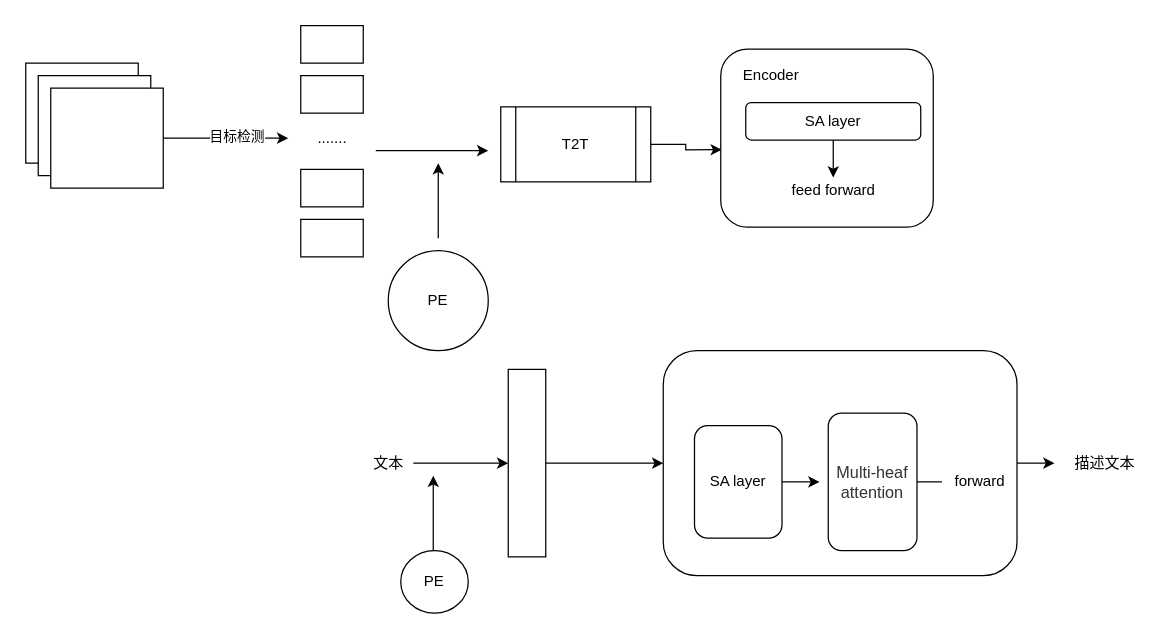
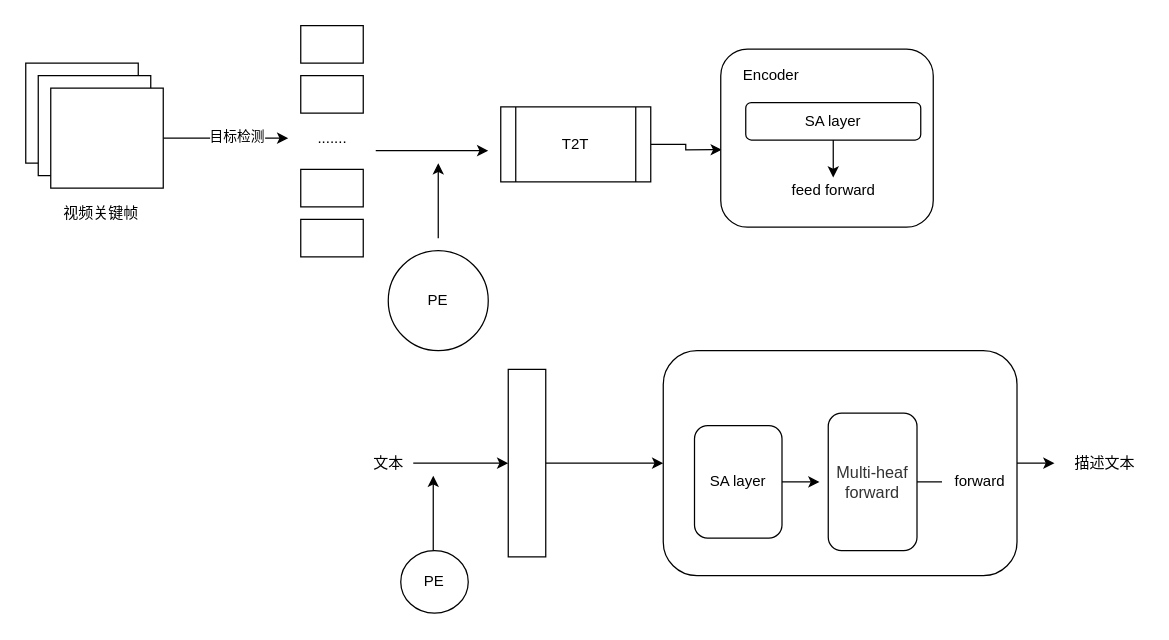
  <mxCell id="0" />
  <mxCell id="1" parent="0" />
  <mxCell id="2" style="edgeStyle=orthogonalEdgeStyle;rounded=0;orthogonalLoop=1;jettySize=auto;html=1;" edge="1" parent="1" source="3"><mxGeometry relative="1" as="geometry"><mxPoint x="843" y="370" as="targetPoint" /></mxGeometry></mxCell>
  <mxCell id="3" value="" style="rounded=1;whiteSpace=wrap;html=1;" vertex="1" parent="1"><mxGeometry x="530" y="280" width="283" height="180" as="geometry" /></mxCell>
  <mxCell id="4" value="" style="rounded=0;whiteSpace=wrap;html=1;" vertex="1" parent="1"><mxGeometry x="20" y="50" width="90" height="80" as="geometry" /></mxCell>
  <mxCell id="5" value="" style="rounded=0;whiteSpace=wrap;html=1;" vertex="1" parent="1"><mxGeometry x="30" y="60" width="90" height="80" as="geometry" /></mxCell>
  <mxCell id="6" style="edgeStyle=orthogonalEdgeStyle;rounded=0;orthogonalLoop=1;jettySize=auto;html=1;exitX=1;exitY=0.5;exitDx=0;exitDy=0;" edge="1" parent="1" source="8"><mxGeometry relative="1" as="geometry"><mxPoint x="230" y="110" as="targetPoint" /></mxGeometry></mxCell>
  <mxCell id="7" value="目标检测" style="edgeLabel;html=1;align=center;verticalAlign=middle;resizable=0;points=[];" vertex="1" connectable="0" parent="6"><mxGeometry x="0.176" y="2" relative="1" as="geometry"><mxPoint as="offset" /></mxGeometry></mxCell>
  <mxCell id="8" value="" style="rounded=0;whiteSpace=wrap;html=1;" vertex="1" parent="1"><mxGeometry x="40" y="70" width="90" height="80" as="geometry" /></mxCell>
+ <mxCell id="9" value="视频关键帧" style="text;html=1;align=center;verticalAlign=middle;resizable=0;points=[];autosize=1;" vertex="1" parent="1"><mxGeometry x="40" y="160" width="80" height="20" as="geometry" /></mxCell>
  <mxCell id="10" value="" style="rounded=0;whiteSpace=wrap;html=1;" vertex="1" parent="1"><mxGeometry x="240" y="20" width="50" height="30" as="geometry" /></mxCell>
  <mxCell id="11" value="" style="rounded=0;whiteSpace=wrap;html=1;" vertex="1" parent="1"><mxGeometry x="240" y="60" width="50" height="30" as="geometry" /></mxCell>
  <mxCell id="12" value="" style="rounded=0;whiteSpace=wrap;html=1;" vertex="1" parent="1"><mxGeometry x="240" y="135" width="50" height="30" as="geometry" /></mxCell>
  <mxCell id="13" value="" style="rounded=0;whiteSpace=wrap;html=1;" vertex="1" parent="1"><mxGeometry x="240" y="175" width="50" height="30" as="geometry" /></mxCell>
  <mxCell id="14" value=".......&lt;br&gt;" style="text;html=1;align=center;verticalAlign=middle;resizable=0;points=[];autosize=1;" vertex="1" parent="1"><mxGeometry x="245" y="100" width="40" height="20" as="geometry" /></mxCell>
  <mxCell id="15" value="" style="endArrow=classic;html=1;" edge="1" parent="1"><mxGeometry width="50" height="50" relative="1" as="geometry"><mxPoint x="300" y="120" as="sourcePoint" /><mxPoint x="390" y="120" as="targetPoint" /></mxGeometry></mxCell>
  <mxCell id="16" value="" style="endArrow=classic;html=1;" edge="1" parent="1"><mxGeometry width="50" height="50" relative="1" as="geometry"><mxPoint x="350" y="190" as="sourcePoint" /><mxPoint x="350" y="130" as="targetPoint" /></mxGeometry></mxCell>
  <mxCell id="17" value="PE" style="ellipse;whiteSpace=wrap;html=1;" vertex="1" parent="1"><mxGeometry x="310" y="200" width="80" height="80" as="geometry" /></mxCell>
  <mxCell id="18" style="edgeStyle=orthogonalEdgeStyle;rounded=0;orthogonalLoop=1;jettySize=auto;html=1;exitX=1;exitY=0.5;exitDx=0;exitDy=0;entryX=0.005;entryY=0.565;entryDx=0;entryDy=0;entryPerimeter=0;" edge="1" parent="1" source="19" target="20"><mxGeometry relative="1" as="geometry" /></mxCell>
  <mxCell id="19" value="T2T" style="shape=process;whiteSpace=wrap;html=1;backgroundOutline=1;" vertex="1" parent="1"><mxGeometry x="400" y="85" width="120" height="60" as="geometry" /></mxCell>
  <mxCell id="20" value="" style="rounded=1;whiteSpace=wrap;html=1;" vertex="1" parent="1"><mxGeometry x="576" y="38.75" width="170" height="142.5" as="geometry" /></mxCell>
  <mxCell id="21" value="Encoder" style="text;html=1;align=center;verticalAlign=middle;resizable=0;points=[];autosize=1;" vertex="1" parent="1"><mxGeometry x="586" y="50" width="60" height="20" as="geometry" /></mxCell>
  <mxCell id="22" style="edgeStyle=orthogonalEdgeStyle;rounded=0;orthogonalLoop=1;jettySize=auto;html=1;exitX=0.5;exitY=1;exitDx=0;exitDy=0;" edge="1" parent="1" source="23"><mxGeometry relative="1" as="geometry"><mxPoint x="666" y="141.5" as="targetPoint" /></mxGeometry></mxCell>
  <mxCell id="23" value="SA layer" style="rounded=1;whiteSpace=wrap;html=1;" vertex="1" parent="1"><mxGeometry x="596" y="81.5" width="140" height="30" as="geometry" /></mxCell>
  <mxCell id="24" value="feed forward" style="text;html=1;align=center;verticalAlign=middle;resizable=0;points=[];autosize=1;" vertex="1" parent="1"><mxGeometry x="626" y="141.5" width="80" height="20" as="geometry" /></mxCell>
  <mxCell id="25" style="edgeStyle=orthogonalEdgeStyle;rounded=0;orthogonalLoop=1;jettySize=auto;html=1;exitX=1;exitY=0.5;exitDx=0;exitDy=0;" edge="1" parent="1" source="26"><mxGeometry relative="1" as="geometry"><mxPoint x="655" y="385" as="targetPoint" /></mxGeometry></mxCell>
  <mxCell id="26" value="SA layer" style="rounded=1;whiteSpace=wrap;html=1;" vertex="1" parent="1"><mxGeometry x="555" y="340" width="70" height="90" as="geometry" /></mxCell>
- <mxCell id="27" value="&lt;span style=&quot;color: rgb(50 , 50 , 50) ; font-size: 13px ; background-color: rgba(255 , 255 , 255 , 0.01)&quot;&gt;Multi-heaf&lt;/span&gt;&lt;div style=&quot;resize: none ; outline: 0px ; font-size: 13px ; color: rgb(50 , 50 , 50)&quot;&gt;attention&lt;/div&gt;" style="rounded=1;whiteSpace=wrap;html=1;" vertex="1" parent="1"><mxGeometry x="662" y="330" width="71" height="110" as="geometry" /></mxCell>
+ <mxCell id="27" value="&lt;span style=&quot;color: rgb(50 , 50 , 50) ; font-size: 13px ; background-color: rgba(255 , 255 , 255 , 0.01)&quot;&gt;Multi-heaf&lt;/span&gt;&lt;div style=&quot;resize: none ; outline: 0px ; font-size: 13px ; color: rgb(50 , 50 , 50)&quot;&gt;forward&lt;/div&gt;" style="rounded=1;whiteSpace=wrap;html=1;" vertex="1" parent="1"><mxGeometry x="662" y="330" width="71" height="110" as="geometry" /></mxCell>
  <mxCell id="28" value="forward" style="text;html=1;align=center;verticalAlign=middle;resizable=0;points=[];autosize=1;" vertex="1" parent="1"><mxGeometry x="753" y="375" width="60" height="20" as="geometry" /></mxCell>
  <mxCell id="29" value="" style="endArrow=none;html=1;exitX=1;exitY=0.5;exitDx=0;exitDy=0;" edge="1" parent="1" source="27" target="28"><mxGeometry width="50" height="50" relative="1" as="geometry"><mxPoint x="443" y="320" as="sourcePoint" /><mxPoint x="493" y="270" as="targetPoint" /></mxGeometry></mxCell>
  <mxCell id="30" value="描述文本" style="text;html=1;align=center;verticalAlign=middle;resizable=0;points=[];autosize=1;" vertex="1" parent="1"><mxGeometry x="853" y="360" width="60" height="20" as="geometry" /></mxCell>
  <mxCell id="31" value="" style="edgeStyle=orthogonalEdgeStyle;rounded=0;orthogonalLoop=1;jettySize=auto;html=1;" edge="1" parent="1" source="32" target="34"><mxGeometry relative="1" as="geometry" /></mxCell>
  <mxCell id="32" value="文本" style="text;html=1;align=center;verticalAlign=middle;resizable=0;points=[];autosize=1;" vertex="1" parent="1"><mxGeometry x="290" y="360" width="40" height="20" as="geometry" /></mxCell>
  <mxCell id="33" style="edgeStyle=orthogonalEdgeStyle;rounded=0;orthogonalLoop=1;jettySize=auto;html=1;entryX=0;entryY=0.5;entryDx=0;entryDy=0;" edge="1" parent="1" source="34" target="3"><mxGeometry relative="1" as="geometry" /></mxCell>
  <mxCell id="34" value="" style="whiteSpace=wrap;html=1;" vertex="1" parent="1"><mxGeometry x="406" y="295" width="30" height="150" as="geometry" /></mxCell>
  <mxCell id="35" value="" style="endArrow=classic;html=1;" edge="1" parent="1"><mxGeometry width="50" height="50" relative="1" as="geometry"><mxPoint x="346" y="440" as="sourcePoint" /><mxPoint x="346" y="380" as="targetPoint" /></mxGeometry></mxCell>
  <mxCell id="36" value="PE" style="ellipse;whiteSpace=wrap;html=1;" vertex="1" parent="1"><mxGeometry x="320" y="440" width="54" height="50" as="geometry" /></mxCell>
